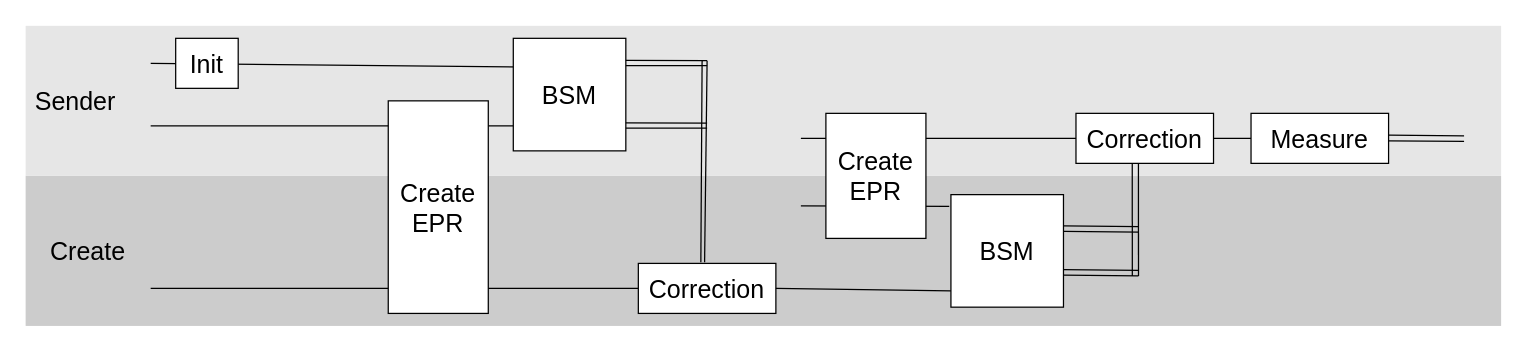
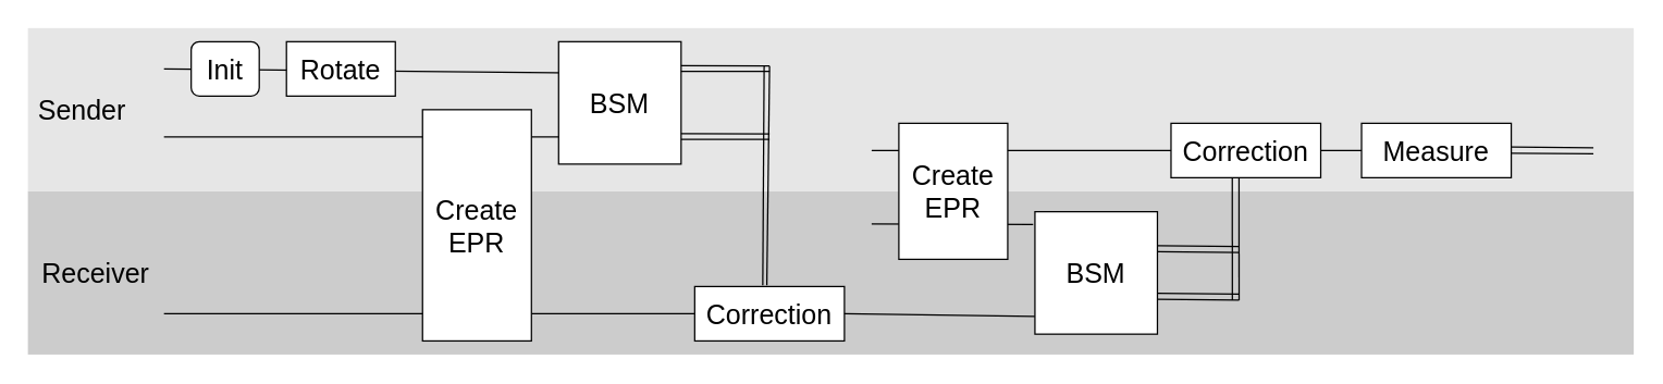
  <mxCell id="0" />
  <mxCell id="1" parent="0" />
  <mxCell id="2" value="" style="rounded=0;whiteSpace=wrap;html=1;fontSize=18;dashed=1;fillColor=#CCCCCC;strokeColor=none;" vertex="1" parent="1"><mxGeometry x="20" y="140" width="1180" height="120" as="geometry" /></mxCell>
  <mxCell id="3" value="" style="rounded=0;whiteSpace=wrap;html=1;fontSize=18;dashed=1;fillColor=#E6E6E6;strokeColor=none;" vertex="1" parent="1"><mxGeometry x="20" y="20" width="1180" height="120" as="geometry" /></mxCell>
  <mxCell id="4" value="" style="endArrow=none;html=1;fontSize=20;startArrow=none;" parent="1" edge="1"><mxGeometry width="50" height="50" relative="1" as="geometry"><mxPoint x="640" y="110" as="sourcePoint" /><mxPoint x="1000" y="110" as="targetPoint" /></mxGeometry></mxCell>
  <mxCell id="5" value="" style="endArrow=none;html=1;fontSize=20;entryX=0;entryY=0.5;entryDx=0;entryDy=0;startArrow=none;" parent="1" edge="1"><mxGeometry width="50" height="50" relative="1" as="geometry"><mxPoint x="120" y="100" as="sourcePoint" /><mxPoint x="430" y="100" as="targetPoint" /></mxGeometry></mxCell>
  <mxCell id="6" value="Sender" style="text;html=1;strokeColor=none;fillColor=none;align=center;verticalAlign=middle;whiteSpace=wrap;rounded=0;fontSize=20;" parent="1" vertex="1"><mxGeometry x="30" y="65" width="60" height="30" as="geometry" /></mxCell>
- <mxCell id="7" value="Create" style="text;html=1;strokeColor=none;fillColor=none;align=center;verticalAlign=middle;whiteSpace=wrap;rounded=0;fontSize=20;" parent="1" vertex="1"><mxGeometry x="40" y="185" width="60" height="30" as="geometry" /></mxCell>
+ <mxCell id="7" value="Receiver" style="text;html=1;strokeColor=none;fillColor=none;align=center;verticalAlign=middle;whiteSpace=wrap;rounded=0;fontSize=20;" parent="1" vertex="1"><mxGeometry x="40" y="185" width="60" height="30" as="geometry" /></mxCell>
  <mxCell id="8" value="" style="endArrow=none;html=1;fontSize=20;startArrow=none;" parent="1" edge="1"><mxGeometry width="50" height="50" relative="1" as="geometry"><mxPoint x="120" y="50" as="sourcePoint" /><mxPoint x="430" y="53" as="targetPoint" /></mxGeometry></mxCell>
  <mxCell id="9" value="" style="endArrow=none;html=1;fontSize=20;entryX=0;entryY=0.5;entryDx=0;entryDy=0;" parent="1" target="18" edge="1"><mxGeometry width="50" height="50" relative="1" as="geometry"><mxPoint x="120" y="230" as="sourcePoint" /><mxPoint x="420" y="230" as="targetPoint" /></mxGeometry></mxCell>
  <mxCell id="10" value="Create&lt;br&gt;EPR" style="rounded=0;whiteSpace=wrap;html=1;fontSize=20;" parent="1" vertex="1"><mxGeometry x="310" y="80" width="80" height="170" as="geometry" /></mxCell>
  <mxCell id="11" value="BSM" style="rounded=0;whiteSpace=wrap;html=1;fontSize=20;fillColor=default;" parent="1" vertex="1"><mxGeometry x="410" y="30" width="90" height="90" as="geometry" /></mxCell>
  <mxCell id="12" value="" style="endArrow=none;html=1;fontSize=20;exitX=1;exitY=0.5;exitDx=0;exitDy=0;" parent="1" edge="1"><mxGeometry width="50" height="50" relative="1" as="geometry"><mxPoint x="500" y="51.88" as="sourcePoint" /><mxPoint x="565" y="51.88" as="targetPoint" /></mxGeometry></mxCell>
  <mxCell id="13" value="" style="endArrow=none;html=1;fontSize=20;exitX=1;exitY=0.5;exitDx=0;exitDy=0;" parent="1" edge="1"><mxGeometry width="50" height="50" relative="1" as="geometry"><mxPoint x="500" y="47.64" as="sourcePoint" /><mxPoint x="565" y="47.88" as="targetPoint" /></mxGeometry></mxCell>
- <mxCell id="14" value="Init" style="rounded=0;whiteSpace=wrap;html=1;fontSize=20;fillColor=default;" parent="1" vertex="1"><mxGeometry x="140" y="30" width="50" height="40" as="geometry" /></mxCell>
+ <mxCell id="14" value="Init" style="whiteSpace=wrap;html=1;fontSize=20;fillColor=default;rounded=1;" parent="1" vertex="1"><mxGeometry x="140" y="30" width="50" height="40" as="geometry" /></mxCell>
+ <mxCell id="15" value="Rotate" style="rounded=0;whiteSpace=wrap;html=1;fontSize=20;fillColor=default;" parent="1" vertex="1"><mxGeometry x="210" y="30" width="80" height="40" as="geometry" /></mxCell>
  <mxCell id="16" value="" style="endArrow=none;html=1;fontSize=20;exitX=1;exitY=0.5;exitDx=0;exitDy=0;" parent="1" edge="1"><mxGeometry width="50" height="50" relative="1" as="geometry"><mxPoint x="500" y="101.88" as="sourcePoint" /><mxPoint x="565" y="101.88" as="targetPoint" /></mxGeometry></mxCell>
  <mxCell id="17" value="" style="endArrow=none;html=1;fontSize=20;exitX=1;exitY=0.5;exitDx=0;exitDy=0;" parent="1" edge="1"><mxGeometry width="50" height="50" relative="1" as="geometry"><mxPoint x="500" y="97.64" as="sourcePoint" /><mxPoint x="565" y="97.88" as="targetPoint" /></mxGeometry></mxCell>
  <mxCell id="18" value="Correction" style="rounded=0;whiteSpace=wrap;html=1;fontSize=20;fillColor=default;" parent="1" vertex="1"><mxGeometry x="510" y="210" width="110" height="40" as="geometry" /></mxCell>
  <mxCell id="19" value="" style="endArrow=none;html=1;" parent="1" edge="1"><mxGeometry width="50" height="50" relative="1" as="geometry"><mxPoint x="563" y="209" as="sourcePoint" /><mxPoint x="565" y="48" as="targetPoint" /></mxGeometry></mxCell>
  <mxCell id="20" value="" style="endArrow=none;html=1;" parent="1" edge="1"><mxGeometry width="50" height="50" relative="1" as="geometry"><mxPoint x="560" y="209" as="sourcePoint" /><mxPoint x="561" y="48" as="targetPoint" /></mxGeometry></mxCell>
  <mxCell id="21" value="" style="endArrow=none;html=1;fontSize=20;exitX=1;exitY=0.5;exitDx=0;exitDy=0;entryX=0;entryY=0.856;entryDx=0;entryDy=0;entryPerimeter=0;" parent="1" source="18" target="25" edge="1"><mxGeometry width="50" height="50" relative="1" as="geometry"><mxPoint x="620" y="240" as="sourcePoint" /><mxPoint x="680" y="230" as="targetPoint" /></mxGeometry></mxCell>
  <mxCell id="22" value="" style="endArrow=none;html=1;fontSize=20;startArrow=none;" parent="1" source="30" edge="1"><mxGeometry width="50" height="50" relative="1" as="geometry"><mxPoint x="640" y="110" as="sourcePoint" /><mxPoint x="950" y="110" as="targetPoint" /></mxGeometry></mxCell>
  <mxCell id="23" value="" style="endArrow=none;html=1;fontSize=20;entryX=-0.015;entryY=0.104;entryDx=0;entryDy=0;entryPerimeter=0;" parent="1" target="25" edge="1"><mxGeometry width="50" height="50" relative="1" as="geometry"><mxPoint x="640" y="164" as="sourcePoint" /><mxPoint x="860" y="164" as="targetPoint" /></mxGeometry></mxCell>
  <mxCell id="24" value="Create&lt;br&gt;EPR" style="rounded=0;whiteSpace=wrap;html=1;fontSize=20;" parent="1" vertex="1"><mxGeometry x="660" y="90" width="80" height="100" as="geometry" /></mxCell>
  <mxCell id="25" value="BSM" style="rounded=0;whiteSpace=wrap;html=1;fontSize=20;fillColor=default;" parent="1" vertex="1"><mxGeometry x="760" y="155" width="90" height="90" as="geometry" /></mxCell>
  <mxCell id="26" value="" style="endArrow=none;html=1;exitX=1;exitY=0.25;exitDx=0;exitDy=0;" parent="1" edge="1"><mxGeometry width="50" height="50" relative="1" as="geometry"><mxPoint x="850" y="215" as="sourcePoint" /><mxPoint x="910" y="215.5" as="targetPoint" /></mxGeometry></mxCell>
  <mxCell id="27" value="" style="endArrow=none;html=1;exitX=0.996;exitY=0.716;exitDx=0;exitDy=0;exitPerimeter=0;" parent="1" source="25" edge="1"><mxGeometry width="50" height="50" relative="1" as="geometry"><mxPoint x="851.17" y="219.86" as="sourcePoint" /><mxPoint x="910" y="220" as="targetPoint" /></mxGeometry></mxCell>
  <mxCell id="28" value="" style="endArrow=none;html=1;exitX=1;exitY=0.25;exitDx=0;exitDy=0;" parent="1" edge="1"><mxGeometry width="50" height="50" relative="1" as="geometry"><mxPoint x="850.36" y="180" as="sourcePoint" /><mxPoint x="910.36" y="180.5" as="targetPoint" /></mxGeometry></mxCell>
  <mxCell id="29" value="" style="endArrow=none;html=1;exitX=0.996;exitY=0.716;exitDx=0;exitDy=0;exitPerimeter=0;" parent="1" edge="1"><mxGeometry width="50" height="50" relative="1" as="geometry"><mxPoint x="850" y="184.44" as="sourcePoint" /><mxPoint x="910.36" y="185" as="targetPoint" /></mxGeometry></mxCell>
  <mxCell id="30" value="Correction" style="rounded=0;whiteSpace=wrap;html=1;fontSize=20;fillColor=default;" parent="1" vertex="1"><mxGeometry x="860" y="90" width="110" height="40" as="geometry" /></mxCell>
  <mxCell id="31" value="" style="endArrow=none;html=1;exitX=0.454;exitY=0.999;exitDx=0;exitDy=0;exitPerimeter=0;" parent="1" source="30" edge="1"><mxGeometry width="50" height="50" relative="1" as="geometry"><mxPoint x="880" y="130" as="sourcePoint" /><mxPoint x="910" y="220" as="targetPoint" /></mxGeometry></mxCell>
  <mxCell id="32" value="" style="endArrow=none;html=1;exitX=0.454;exitY=0.999;exitDx=0;exitDy=0;exitPerimeter=0;" parent="1" edge="1"><mxGeometry width="50" height="50" relative="1" as="geometry"><mxPoint x="905" y="130" as="sourcePoint" /><mxPoint x="905.06" y="220.04" as="targetPoint" /></mxGeometry></mxCell>
  <mxCell id="33" value="Measure" style="rounded=0;whiteSpace=wrap;html=1;fontSize=20;fillColor=default;" parent="1" vertex="1"><mxGeometry x="1000" y="90" width="110" height="40" as="geometry" /></mxCell>
  <mxCell id="34" value="" style="endArrow=none;html=1;exitX=1;exitY=0.25;exitDx=0;exitDy=0;" parent="1" edge="1"><mxGeometry width="50" height="50" relative="1" as="geometry"><mxPoint x="1110.36" y="107.5" as="sourcePoint" /><mxPoint x="1170.36" y="108" as="targetPoint" /></mxGeometry></mxCell>
  <mxCell id="35" value="" style="endArrow=none;html=1;exitX=0.996;exitY=0.716;exitDx=0;exitDy=0;exitPerimeter=0;" parent="1" edge="1"><mxGeometry width="50" height="50" relative="1" as="geometry"><mxPoint x="1110" y="111.94" as="sourcePoint" /><mxPoint x="1170.36" y="112.5" as="targetPoint" /></mxGeometry></mxCell>
